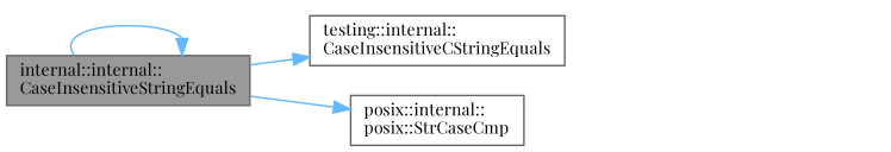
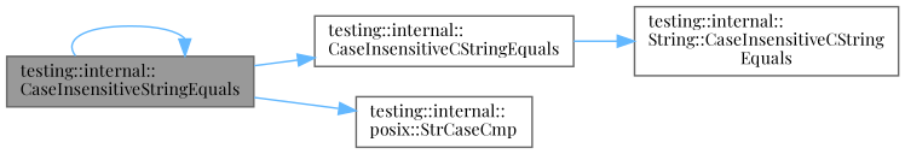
  digraph {
    fontname="Playfair Display"
    rankdir=LR
    node [color=grey40 fillcolor=white fontname="Playfair Display" fontsize=10 shape=box style=filled]
    edge [color=steelblue1 fontname="Playfair Display" fontsize=10 labelfontname=Helvetica labelfontsize=10 style=solid]
-   n1 [color=gray40 fillcolor=grey60 fontcolor=black height=0.2 label="internal::internal::\lCaseInsensitiveStringEquals" width=0.4]
+   n1 [color=gray40 fillcolor=grey60 fontcolor=black height=0.2 label="testing::internal::\lCaseInsensitiveStringEquals" width=0.4]
    n2 [height=0.2 label="testing::internal::\lCaseInsensitiveCStringEquals" width=0.4]
-   n3 [height=0.2 label="posix::internal::\lposix::StrCaseCmp" width=0.4]
+   n3 [height=0.2 label="testing::internal::\lposix::StrCaseCmp" width=0.4]
+   n4 [height=0.2 label="testing::internal::\lString::CaseInsensitiveCString\lEquals" width=0.4]
    n1 -> n1
    n1 -> n2
    n1 -> n3
+   n2 -> n4
  }
